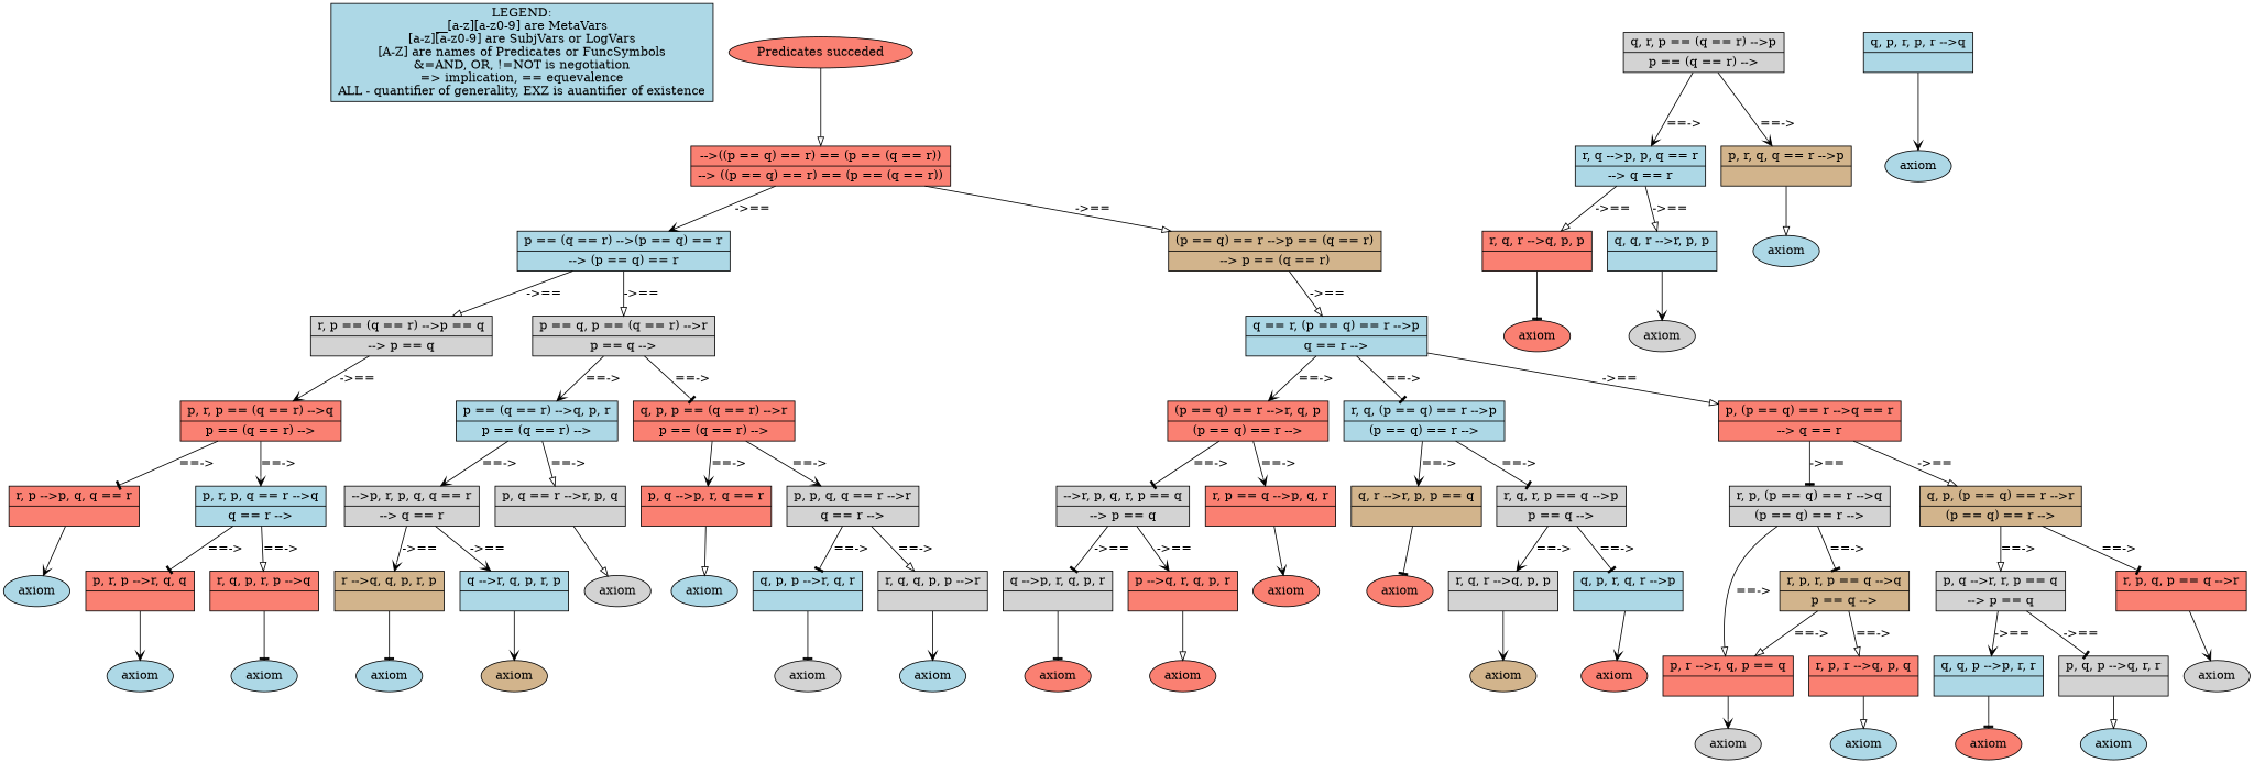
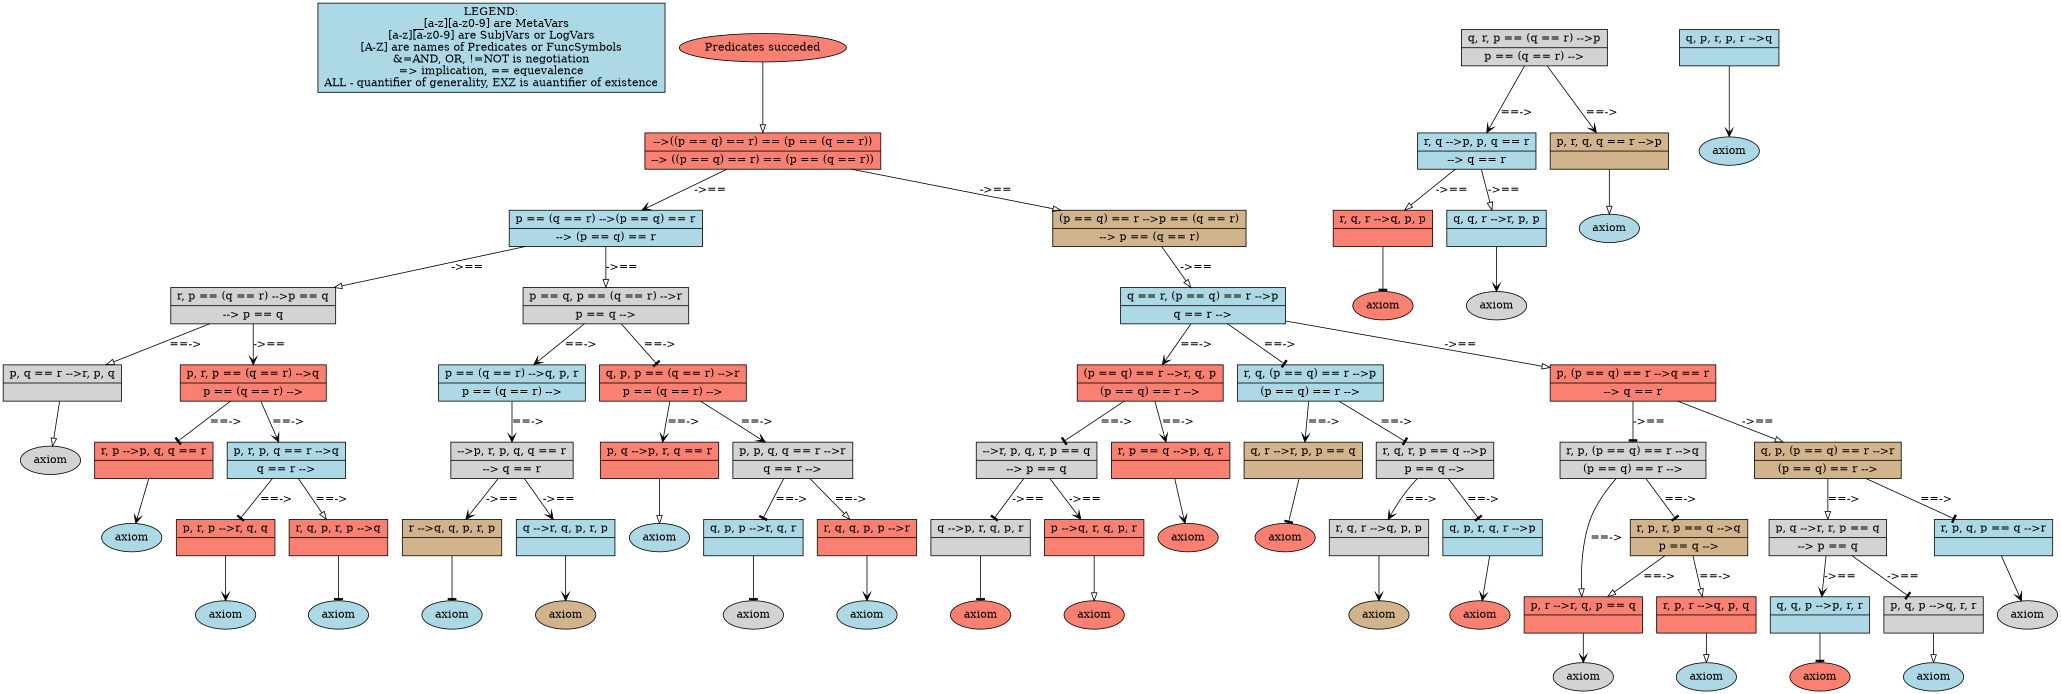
  digraph {
    node [fillcolor=lightblue shape=record style=filled]
    edge [arrowhead=vee]
    n1 [label="LEGEND:\n__[a-z][a-z0-9] are MetaVars\n[a-z][a-z0-9] are SubjVars or LogVars\n[A-Z] are names of Predicates or FuncSymbols\n&=AND, OR, !=NOT is negotiation\n=> implication, == equevalence\nALL - quantifier of generality, EXZ is auantifier of existence" shape=box]
    n2 [fillcolor=salmon label="Predicates succeded" shape=""]
    n3 [fillcolor=salmon label="{<seq>  --\>((p == q) == r) == (p == (q == r)) |<lastfip> --\> ((p == q) == r) == (p == (q == r)) }"]
    n4 [label="{<seq> p == (q == r) --\>(p == q) == r |<lastfip> --\> (p == q) == r }"]
    n5 [fillcolor=tan label="{<seq> (p == q) == r --\>p == (q == r) |<lastfip> --\> p == (q == r) }"]
    n6 [fillcolor=lightgrey label="{<seq> r, p == (q == r) --\>p == q |<lastfip> --\> p == q }"]
    n7 [fillcolor=lightgrey label="{<seq> p == q, p == (q == r) --\>r |<lastfip> p == q --\> }"]
    n8 [label="{<seq> q == r, (p == q) == r --\>p |<lastfip> q == r --\> }"]
    n9 [fillcolor=tan label=axiom shape=""]
    n10 [label=axiom shape=""]
    n11 [fillcolor=tan label="{<seq> r --\>q, q, p, r, p |<lastfip>  }"]
    n12 [label="{<seq> q --\>r, q, p, r, p |<lastfip>  }"]
    n13 [label=axiom shape=""]
    n14 [fillcolor=lightgrey label=axiom shape=""]
    n15 [label="{<seq> q, p, p --\>r, q, r |<lastfip>  }"]
-   n16 [fillcolor=lightgrey label="{<seq> r, q, q, p, p --\>r |<lastfip>  }"]
+   n16 [fillcolor=salmon label="{<seq> r, q, q, p, p --\>r |<lastfip>  }"]
    n17 [fillcolor=lightgrey label=axiom shape=""]
    n18 [fillcolor=salmon label=axiom shape=""]
    n19 [fillcolor=salmon label="{<seq> r, q, r --\>q, p, p |<lastfip>  }"]
    n20 [label="{<seq> q, q, r --\>r, p, p |<lastfip>  }"]
    n21 [label=axiom shape=""]
    n22 [label=axiom shape=""]
    n23 [fillcolor=salmon label="{<seq> p, r, p --\>r, q, q |<lastfip>  }"]
    n24 [fillcolor=salmon label="{<seq> r, q, p, r, p --\>q |<lastfip>  }"]
    n25 [label=axiom shape=""]
    n26 [label=axiom shape=""]
    n27 [fillcolor=salmon label="{<seq> r, p, r --\>q, p, q |<lastfip>  }"]
    n28 [label="{<seq> q, p, r, p, r --\>q |<lastfip>  }"]
    n29 [label=axiom shape=""]
    n30 [fillcolor=salmon label=axiom shape=""]
    n31 [label="{<seq> q, q, p --\>p, r, r |<lastfip>  }"]
    n32 [fillcolor=lightgrey label="{<seq> p, q, p --\>q, r, r |<lastfip>  }"]
    n33 [fillcolor=salmon label=axiom shape=""]
    n34 [fillcolor=salmon label=axiom shape=""]
    n35 [fillcolor=lightgrey label="{<seq> q --\>p, r, q, p, r |<lastfip>  }"]
    n36 [fillcolor=salmon label="{<seq> p --\>q, r, q, p, r |<lastfip>  }"]
    n37 [fillcolor=salmon label=axiom shape=""]
    n38 [fillcolor=tan label=axiom shape=""]
    n39 [fillcolor=lightgrey label="{<seq> r, q, r --\>q, p, p |<lastfip>  }"]
    n40 [label="{<seq> q, p, r, q, r --\>p |<lastfip>  }"]
    n41 [fillcolor=salmon label=axiom shape=""]
    n42 [fillcolor=tan label="{<seq> q, r --\>r, p, p == q |<lastfip>  }"]
    n43 [fillcolor=lightgrey label="{<seq> r, q, r, p == q --\>p |<lastfip> p == q --\> }"]
    n44 [fillcolor=salmon label=axiom shape=""]
    n45 [fillcolor=lightgrey label="{<seq>  --\>r, p, q, r, p == q |<lastfip> --\> p == q }"]
    n46 [fillcolor=salmon label="{<seq> r, p == q --\>p, q, r |<lastfip>  }"]
    n47 [fillcolor=lightgrey label=axiom shape=""]
    n48 [fillcolor=lightgrey label="{<seq> p, q --\>r, r, p == q |<lastfip> --\> p == q }"]
-   n49 [fillcolor=salmon label="{<seq> r, p, q, p == q --\>r |<lastfip>  }"]
+   n49 [label="{<seq> r, p, q, p == q --\>r |<lastfip>  }"]
    n50 [fillcolor=lightgrey label=axiom shape=""]
    n51 [fillcolor=salmon label="{<seq> p, r --\>r, q, p == q |<lastfip>  }"]
    n52 [fillcolor=tan label="{<seq> r, p, r, p == q --\>q |<lastfip> p == q --\> }"]
    n53 [label=axiom shape=""]
    n54 [fillcolor=salmon label="{<seq> r, p --\>p, q, q == r |<lastfip>  }"]
    n55 [label="{<seq> p, r, p, q == r --\>q |<lastfip> q == r --\> }"]
    n56 [label=axiom shape=""]
    n57 [label="{<seq> r, q --\>p, p, q == r |<lastfip> --\> q == r }"]
    n58 [fillcolor=tan label="{<seq> p, r, q, q == r --\>p |<lastfip>  }"]
    n59 [label=axiom shape=""]
    n60 [fillcolor=salmon label="{<seq> p, q --\>p, r, q == r |<lastfip>  }"]
    n61 [fillcolor=lightgrey label="{<seq> p, p, q, q == r --\>r |<lastfip> q == r --\> }"]
    n62 [fillcolor=lightgrey label=axiom shape=""]
    n63 [fillcolor=lightgrey label="{<seq>  --\>p, r, p, q, q == r |<lastfip> --\> q == r }"]
    n64 [fillcolor=lightgrey label="{<seq> p, q == r --\>r, p, q |<lastfip>  }"]
    n65 [label="{<seq> p == (q == r) --\>q, p, r |<lastfip> p == (q == r) --\> }"]
    n66 [fillcolor=salmon label="{<seq> q, p, p == (q == r) --\>r |<lastfip> p == (q == r) --\> }"]
    n67 [fillcolor=lightgrey label="{<seq> q, r, p == (q == r) --\>p |<lastfip> p == (q == r) --\> }"]
    n68 [fillcolor=salmon label="{<seq> p, r, p == (q == r) --\>q |<lastfip> p == (q == r) --\> }"]
    n69 [fillcolor=lightgrey label="{<seq> r, p, (p == q) == r --\>q |<lastfip> (p == q) == r --\> }"]
    n70 [fillcolor=tan label="{<seq> q, p, (p == q) == r --\>r |<lastfip> (p == q) == r --\> }"]
    n71 [fillcolor=salmon label="{<seq> (p == q) == r --\>r, q, p |<lastfip> (p == q) == r --\> }"]
    n72 [label="{<seq> r, q, (p == q) == r --\>p |<lastfip> (p == q) == r --\> }"]
    n73 [fillcolor=salmon label="{<seq> p, (p == q) == r --\>q == r |<lastfip> --\> q == r }"]
    n2 -> n3 [arrowhead=onormal]
    n3 -> n4 [label="->=="]
    n3 -> n5 [arrowhead=onormal label="->=="]
    n4 -> n6 [arrowhead=onormal label="->=="]
    n4 -> n7 [arrowhead=onormal label="->=="]
    n5 -> n8 [arrowhead=onormal label="->=="]
    n6 -> n68 [label="->=="]
    n7 -> n65 [label="==->"]
    n7 -> n66 [arrowhead=tee label="==->"]
    n8 -> n71 [label="==->"]
    n8 -> n72 [arrowhead=tee label="==->"]
    n8 -> n73 [arrowhead=onormal label="->=="]
    n11 -> n10 [arrowhead=tee]
    n12 -> n9
    n15 -> n14 [arrowhead=tee]
    n16 -> n13
    n19 -> n18 [arrowhead=tee]
    n20 -> n17
    n23 -> n22
    n24 -> n21 [arrowhead=tee]
    n27 -> n26 [arrowhead=onormal]
    n28 -> n25
    n31 -> n30 [arrowhead=tee]
    n32 -> n29 [arrowhead=onormal]
    n35 -> n34 [arrowhead=tee]
    n36 -> n33 [arrowhead=onormal]
    n39 -> n38
    n40 -> n37
    n42 -> n41 [arrowhead=tee]
    n43 -> n39 [label="==->"]
    n43 -> n40 [arrowhead=tee label="==->"]
    n45 -> n35 [arrowhead=tee label="->=="]
    n45 -> n36 [label="->=="]
    n46 -> n44
    n48 -> n31 [label="->=="]
    n48 -> n32 [arrowhead=tee label="->=="]
    n49 -> n47
    n51 -> n50
    n52 -> n27 [arrowhead=onormal label="==->"]
    n52 -> n51 [arrowhead=onormal label="==->"]
    n54 -> n53
    n55 -> n23 [arrowhead=tee label="==->"]
    n55 -> n24 [arrowhead=onormal label="==->"]
    n57 -> n19 [arrowhead=onormal label="->=="]
    n57 -> n20 [arrowhead=onormal label="->=="]
    n58 -> n56 [arrowhead=onormal]
    n60 -> n59 [arrowhead=onormal]
    n61 -> n15 [arrowhead=tee label="==->"]
    n61 -> n16 [arrowhead=onormal label="==->"]
    n63 -> n11 [label="->=="]
    n63 -> n12 [label="->=="]
    n64 -> n62 [arrowhead=onormal]
    n65 -> n63 [label="==->"]
-   n65 -> n64 [arrowhead=onormal label="==->"]
+   n6 -> n64 [arrowhead=onormal label="==->"]
    n66 -> n60 [label="==->"]
    n66 -> n61 [label="==->"]
    n67 -> n57 [label="==->"]
    n67 -> n58 [label="==->"]
    n68 -> n54 [arrowhead=tee label="==->"]
    n68 -> n55 [label="==->"]
    n69 -> n51 [arrowhead=onormal label="==->"]
    n69 -> n52 [arrowhead=tee label="==->"]
    n70 -> n48 [arrowhead=onormal label="==->"]
    n70 -> n49 [arrowhead=tee label="==->"]
    n71 -> n45 [arrowhead=tee label="==->"]
    n71 -> n46 [label="==->"]
    n72 -> n42 [label="==->"]
    n72 -> n43 [arrowhead=tee label="==->"]
    n73 -> n69 [arrowhead=tee label="->=="]
    n73 -> n70 [arrowhead=onormal label="->=="]
  }
